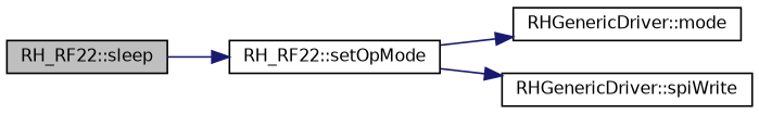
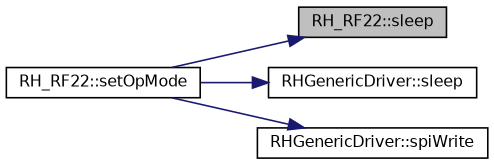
  digraph {
    rankdir=LR
    node [color=black fillcolor=white fontname=Helvetica fontsize=10 shape=record style=filled]
    edge [color=midnightblue fontname=Helvetica fontsize=10 labelfontname=Helvetica labelfontsize=10 style=solid]
    n1 [fillcolor=grey75 fontcolor=black height=0.2 label="RH_RF22::sleep" width=0.4]
    n2 [height=0.2 label="RH_RF22::setOpMode" width=0.4]
-   n3 [height=0.2 label="RHGenericDriver::mode" width=0.4]
+   n3 [height=0.2 label="RHGenericDriver::sleep" width=0.4]
    n4 [height=0.2 label="RHGenericDriver::spiWrite" width=0.4]
-   n1 -> n2
+   n2 -> n1
    n2 -> n3
    n2 -> n4
  }
